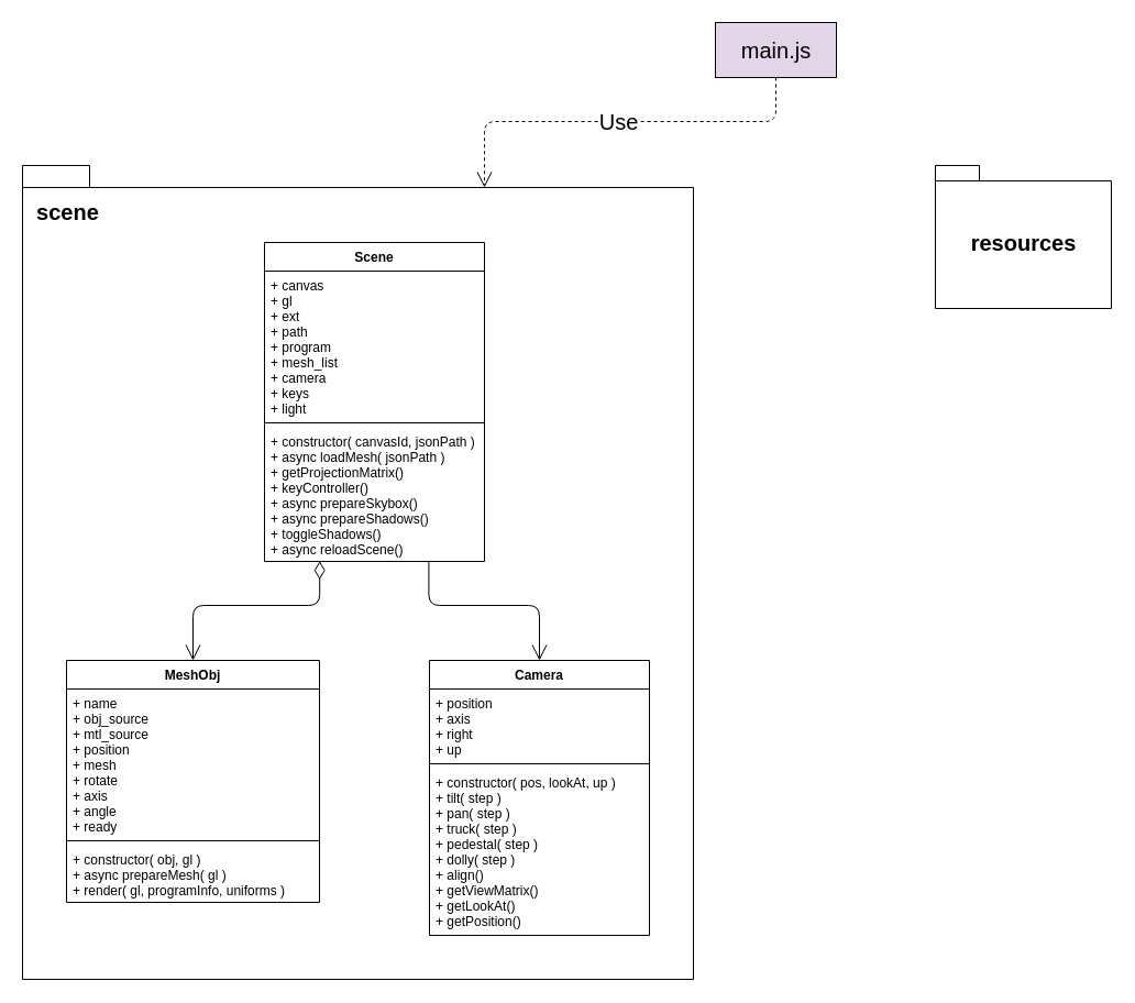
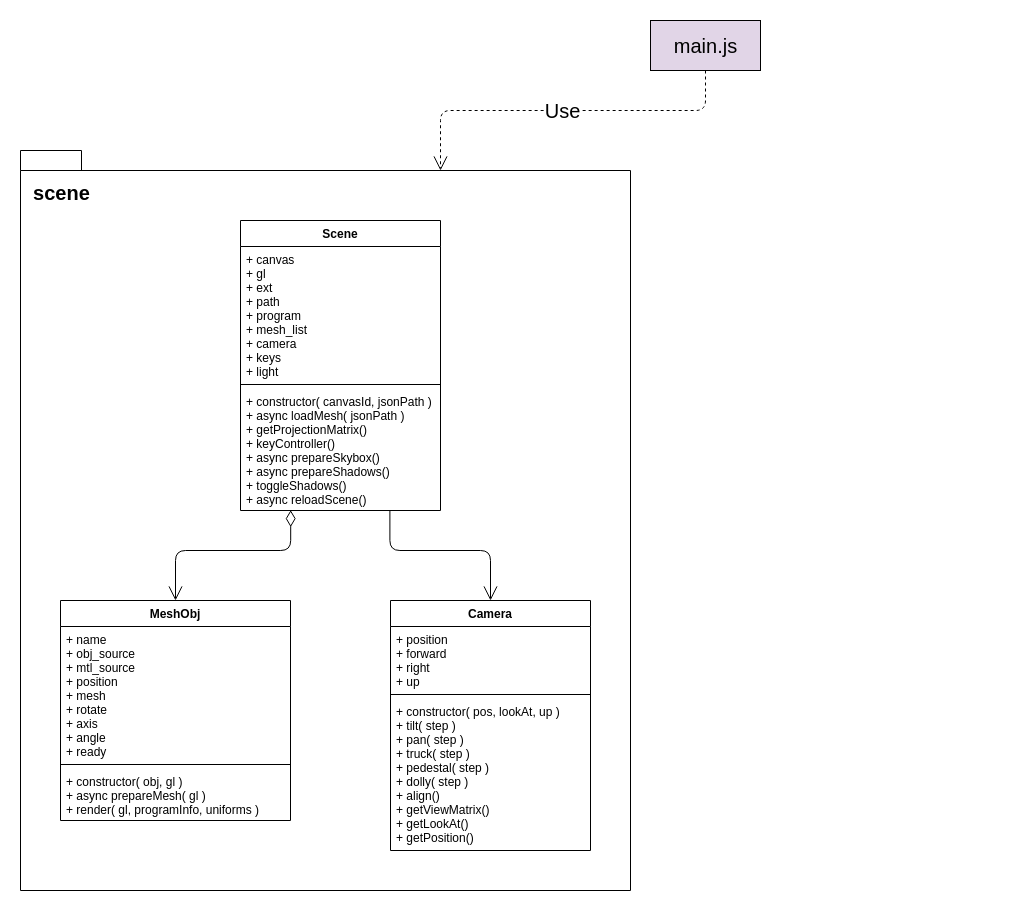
  <mxCell id="0" />
  <mxCell id="1" parent="0" />
  <mxCell id="2" value="&lt;div style=&quot;&quot;&gt;&lt;span style=&quot;background-color: initial;&quot;&gt;&amp;nbsp;&lt;/span&gt;&lt;/div&gt;&lt;div style=&quot;&quot;&gt;&lt;span style=&quot;background-color: initial;&quot;&gt;&lt;font style=&quot;font-size: 20px;&quot;&gt;&amp;nbsp; scene&lt;/font&gt;&lt;/span&gt;&lt;br&gt;&lt;/div&gt;" style="shape=folder;fontStyle=1;spacingTop=10;tabWidth=50;tabHeight=20;tabPosition=left;html=1;align=left;verticalAlign=top;" vertex="1" parent="1"><mxGeometry x="20" y="150" width="610" height="740" as="geometry" /></mxCell>
  <mxCell id="3" value="Scene" style="swimlane;fontStyle=1;align=center;verticalAlign=top;childLayout=stackLayout;horizontal=1;startSize=26;horizontalStack=0;resizeParent=1;resizeParentMax=0;resizeLast=0;collapsible=1;marginBottom=0;" parent="1" vertex="1"><mxGeometry x="240" y="220" width="200" height="290" as="geometry" /></mxCell>
  <mxCell id="4" value="+ canvas&#10;+ gl&#10;+ ext&#10;+ path&#10;+ program&#10;+ mesh_list&#10;+ camera&#10;+ keys&#10;+ light" style="text;strokeColor=none;fillColor=none;align=left;verticalAlign=top;spacingLeft=4;spacingRight=4;overflow=hidden;rotatable=0;points=[[0,0.5],[1,0.5]];portConstraint=eastwest;" parent="3" vertex="1"><mxGeometry y="26" width="200" height="134" as="geometry" /></mxCell>
  <mxCell id="5" value="" style="line;strokeWidth=1;fillColor=none;align=left;verticalAlign=middle;spacingTop=-1;spacingLeft=3;spacingRight=3;rotatable=0;labelPosition=right;points=[];portConstraint=eastwest;strokeColor=inherit;" parent="3" vertex="1"><mxGeometry y="160" width="200" height="8" as="geometry" /></mxCell>
  <mxCell id="6" value="+ constructor( canvasId, jsonPath )&#10;+ async loadMesh( jsonPath )&#10;+ getProjectionMatrix()&#10;+ keyController()&#10;+ async prepareSkybox()&#10;+ async prepareShadows()&#10;+ toggleShadows()&#10;+ async reloadScene()" style="text;strokeColor=none;fillColor=none;align=left;verticalAlign=top;spacingLeft=4;spacingRight=4;overflow=hidden;rotatable=0;points=[[0,0.5],[1,0.5]];portConstraint=eastwest;" parent="3" vertex="1"><mxGeometry y="168" width="200" height="122" as="geometry" /></mxCell>
  <mxCell id="7" value="Camera" style="swimlane;fontStyle=1;align=center;verticalAlign=top;childLayout=stackLayout;horizontal=1;startSize=26;horizontalStack=0;resizeParent=1;resizeParentMax=0;resizeLast=0;collapsible=1;marginBottom=0;" parent="1" vertex="1"><mxGeometry x="390" y="600" width="200" height="250" as="geometry" /></mxCell>
- <mxCell id="8" value="+ position&#10;+ axis&#10;+ right&#10;+ up" style="text;strokeColor=none;fillColor=none;align=left;verticalAlign=top;spacingLeft=4;spacingRight=4;overflow=hidden;rotatable=0;points=[[0,0.5],[1,0.5]];portConstraint=eastwest;" parent="7" vertex="1"><mxGeometry y="26" width="200" height="64" as="geometry" /></mxCell>
+ <mxCell id="8" value="+ position&#10;+ forward&#10;+ right&#10;+ up" style="text;strokeColor=none;fillColor=none;align=left;verticalAlign=top;spacingLeft=4;spacingRight=4;overflow=hidden;rotatable=0;points=[[0,0.5],[1,0.5]];portConstraint=eastwest;" parent="7" vertex="1"><mxGeometry y="26" width="200" height="64" as="geometry" /></mxCell>
  <mxCell id="9" value="" style="line;strokeWidth=1;fillColor=none;align=left;verticalAlign=middle;spacingTop=-1;spacingLeft=3;spacingRight=3;rotatable=0;labelPosition=right;points=[];portConstraint=eastwest;strokeColor=inherit;" parent="7" vertex="1"><mxGeometry y="90" width="200" height="8" as="geometry" /></mxCell>
  <mxCell id="10" value="+ constructor( pos, lookAt, up )&#10;+ tilt( step )&#10;+ pan( step )&#10;+ truck( step )&#10;+ pedestal( step )&#10;+ dolly( step )&#10;+ align()&#10;+ getViewMatrix()&#10;+ getLookAt()&#10;+ getPosition()" style="text;strokeColor=none;fillColor=none;align=left;verticalAlign=top;spacingLeft=4;spacingRight=4;overflow=hidden;rotatable=0;points=[[0,0.5],[1,0.5]];portConstraint=eastwest;" parent="7" vertex="1"><mxGeometry y="98" width="200" height="152" as="geometry" /></mxCell>
  <mxCell id="11" value="MeshObj" style="swimlane;fontStyle=1;align=center;verticalAlign=top;childLayout=stackLayout;horizontal=1;startSize=26;horizontalStack=0;resizeParent=1;resizeParentMax=0;resizeLast=0;collapsible=1;marginBottom=0;" parent="1" vertex="1"><mxGeometry x="60" y="600" width="230" height="220" as="geometry" /></mxCell>
  <mxCell id="12" value="+ name&#10;+ obj_source&#10;+ mtl_source&#10;+ position&#10;+ mesh&#10;+ rotate&#10;+ axis&#10;+ angle&#10;+ ready" style="text;strokeColor=none;fillColor=none;align=left;verticalAlign=top;spacingLeft=4;spacingRight=4;overflow=hidden;rotatable=0;points=[[0,0.5],[1,0.5]];portConstraint=eastwest;" parent="11" vertex="1"><mxGeometry y="26" width="230" height="134" as="geometry" /></mxCell>
  <mxCell id="13" value="" style="line;strokeWidth=1;fillColor=none;align=left;verticalAlign=middle;spacingTop=-1;spacingLeft=3;spacingRight=3;rotatable=0;labelPosition=right;points=[];portConstraint=eastwest;strokeColor=inherit;" parent="11" vertex="1"><mxGeometry y="160" width="230" height="8" as="geometry" /></mxCell>
  <mxCell id="14" value="+ constructor( obj, gl )&#10;+ async prepareMesh( gl )&#10;+ render( gl, programInfo, uniforms )" style="text;strokeColor=none;fillColor=none;align=left;verticalAlign=top;spacingLeft=4;spacingRight=4;overflow=hidden;rotatable=0;points=[[0,0.5],[1,0.5]];portConstraint=eastwest;" parent="11" vertex="1"><mxGeometry y="168" width="230" height="52" as="geometry" /></mxCell>
- <mxCell id="15" value="resources" style="shape=folder;fontStyle=1;spacingTop=10;tabWidth=40;tabHeight=14;tabPosition=left;html=1;fontSize=20;" vertex="1" parent="1"><mxGeometry x="850" y="150" width="160" height="130" as="geometry" /></mxCell>
  <mxCell id="16" value="main.js" style="html=1;fontSize=20;fillColor=#e1d5e7;" vertex="1" parent="1"><mxGeometry x="650" y="20" width="110" height="50" as="geometry" /></mxCell>
  <mxCell id="17" value="Use" style="endArrow=open;endSize=12;dashed=1;html=1;fontSize=20;exitX=0.5;exitY=1;exitDx=0;exitDy=0;edgeStyle=orthogonalEdgeStyle;entryX=0;entryY=0;entryDx=420;entryDy=20;entryPerimeter=0;" edge="1" parent="1" source="16" target="2"><mxGeometry width="160" relative="1" as="geometry"><mxPoint x="820" y="370" as="sourcePoint" /><mxPoint x="510" y="140" as="targetPoint" /></mxGeometry></mxCell>
  <mxCell id="18" value="" style="endArrow=open;html=1;endSize=12;startArrow=diamondThin;startSize=14;startFill=0;edgeStyle=orthogonalEdgeStyle;fontSize=20;exitX=0.251;exitY=0.997;exitDx=0;exitDy=0;exitPerimeter=0;entryX=0.5;entryY=0;entryDx=0;entryDy=0;" edge="1" parent="1" source="6" target="11"><mxGeometry x="0.035" y="-65" relative="1" as="geometry"><mxPoint x="390" y="490" as="sourcePoint" /><mxPoint x="550" y="490" as="targetPoint" /><Array as="points"><mxPoint x="290" y="550" /><mxPoint x="175" y="550" /></Array><mxPoint as="offset" /></mxGeometry></mxCell>
  <mxCell id="19" value="" style="endArrow=open;endFill=1;endSize=12;html=1;fontSize=20;exitX=0.747;exitY=1.003;exitDx=0;exitDy=0;exitPerimeter=0;entryX=0.5;entryY=0;entryDx=0;entryDy=0;edgeStyle=orthogonalEdgeStyle;" edge="1" parent="1" source="6" target="7"><mxGeometry width="160" relative="1" as="geometry"><mxPoint x="370" y="650" as="sourcePoint" /><mxPoint x="530" y="650" as="targetPoint" /><Array as="points"><mxPoint x="389" y="550" /><mxPoint x="490" y="550" /></Array></mxGeometry></mxCell>
